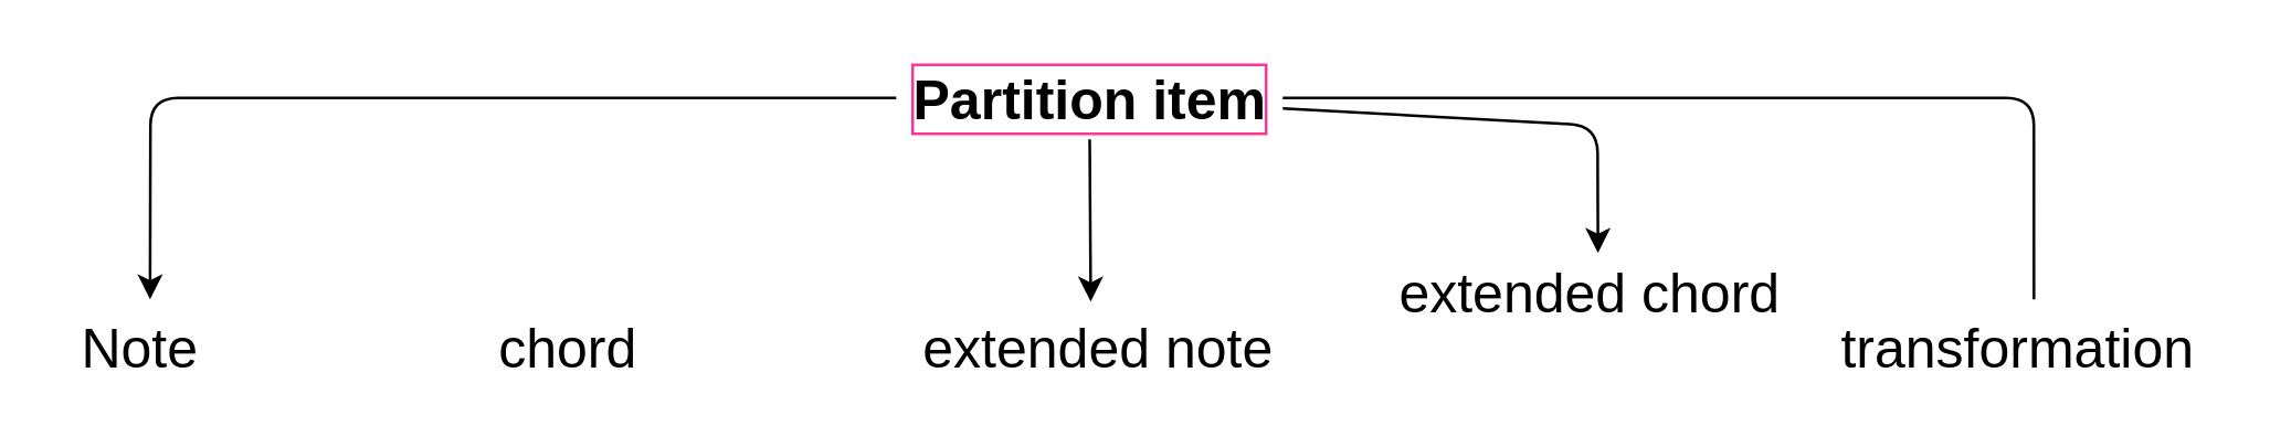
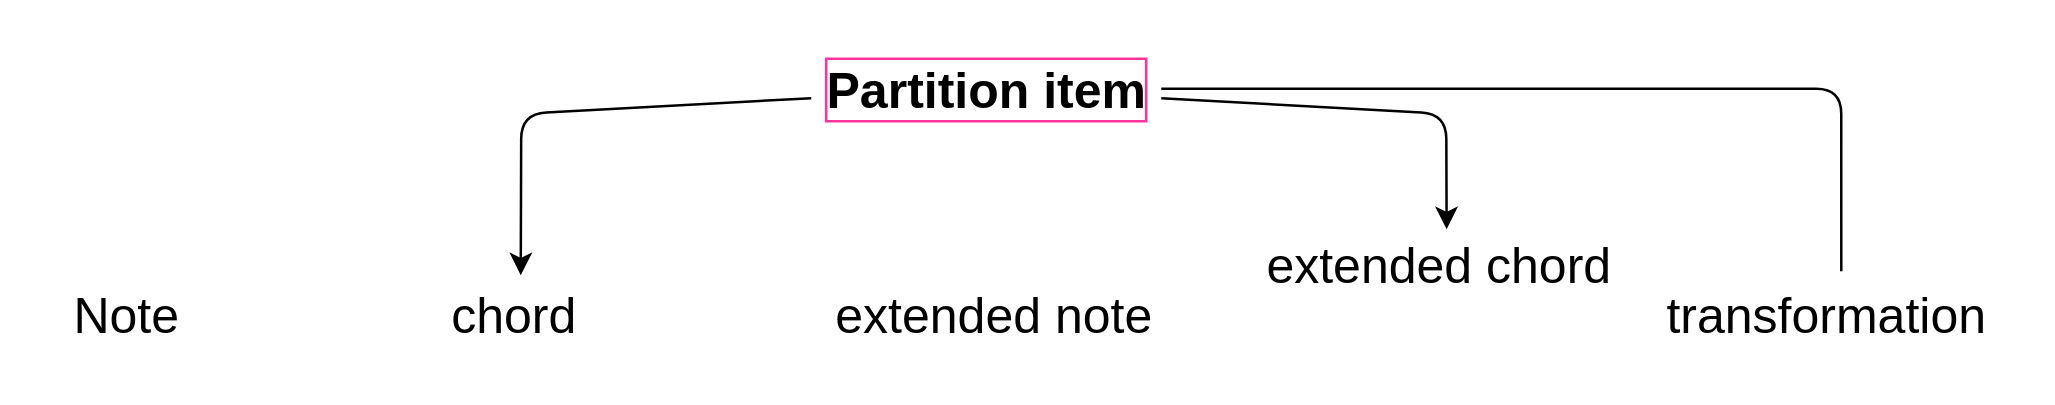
  <mxCell id="0" />
  <mxCell id="1" parent="0" />
- <mxCell id="2" style="edgeStyle=none;html=1;entryX=0.564;entryY=-0.066;entryDx=0;entryDy=0;entryPerimeter=0;fontSize=20;" edge="1" parent="1" source="7" target="8"><mxGeometry relative="1" as="geometry"><Array as="points"><mxPoint x="54" y="35" /></Array></mxGeometry></mxCell>
- <mxCell id="4" style="edgeStyle=none;html=1;entryX=0.482;entryY=-0.039;entryDx=0;entryDy=0;entryPerimeter=0;fontSize=20;" edge="1" parent="1" source="7" target="10"><mxGeometry relative="1" as="geometry"><Array as="points" /></mxGeometry></mxCell>
+ <mxCell id="3" style="edgeStyle=none;html=1;entryX=0.54;entryY=-0.012;entryDx=0;entryDy=0;entryPerimeter=0;fontSize=20;" edge="1" parent="1" source="7" target="9"><mxGeometry relative="1" as="geometry"><Array as="points"><mxPoint x="208" y="45" /></Array></mxGeometry></mxCell>
  <mxCell id="5" style="edgeStyle=none;html=1;entryX=0.521;entryY=0.041;entryDx=0;entryDy=0;entryPerimeter=0;fontSize=20;" edge="1" parent="1" source="7" target="11"><mxGeometry relative="1" as="geometry"><Array as="points"><mxPoint x="578" y="45" /></Array></mxGeometry></mxCell>
  <mxCell id="6" style="edgeStyle=none;html=1;entryX=0.543;entryY=-0.066;entryDx=0;entryDy=0;entryPerimeter=0;fontSize=20;endArrow=none;" edge="1" parent="1" source="7" target="12"><mxGeometry relative="1" as="geometry"><Array as="points"><mxPoint x="736" y="35" /></Array></mxGeometry></mxCell>
  <mxCell id="7" value="Partition item" style="text;html=1;align=center;verticalAlign=middle;resizable=0;points=[];autosize=1;strokeColor=none;fillColor=none;fontStyle=1;fontSize=20;labelBorderColor=#FF3399;" vertex="1" parent="1"><mxGeometry x="324" y="20" width="140" height="30" as="geometry" /></mxCell>
  <mxCell id="8" value="Note" style="text;html=1;align=center;verticalAlign=middle;resizable=0;points=[];autosize=1;strokeColor=none;fillColor=none;fontSize=20;" vertex="1" parent="1"><mxGeometry x="20" y="110" width="60" height="30" as="geometry" /></mxCell>
  <mxCell id="9" value="chord" style="text;html=1;align=center;verticalAlign=middle;resizable=0;points=[];autosize=1;strokeColor=none;fillColor=none;fontSize=20;" vertex="1" parent="1"><mxGeometry x="170" y="110" width="70" height="30" as="geometry" /></mxCell>
  <mxCell id="10" value="extended note" style="text;html=1;align=center;verticalAlign=middle;resizable=0;points=[];autosize=1;strokeColor=none;fillColor=none;fontSize=20;" vertex="1" parent="1"><mxGeometry x="327" y="110" width="140" height="30" as="geometry" /></mxCell>
  <mxCell id="11" value="extended chord" style="text;html=1;align=center;verticalAlign=middle;resizable=0;points=[];autosize=1;strokeColor=none;fillColor=none;fontSize=20;" vertex="1" parent="1"><mxGeometry x="500" y="90" width="150" height="30" as="geometry" /></mxCell>
  <mxCell id="12" value="transformation" style="text;html=1;align=center;verticalAlign=middle;resizable=0;points=[];autosize=1;strokeColor=none;fillColor=none;fontSize=20;" vertex="1" parent="1"><mxGeometry x="660" y="110" width="140" height="30" as="geometry" /></mxCell>
